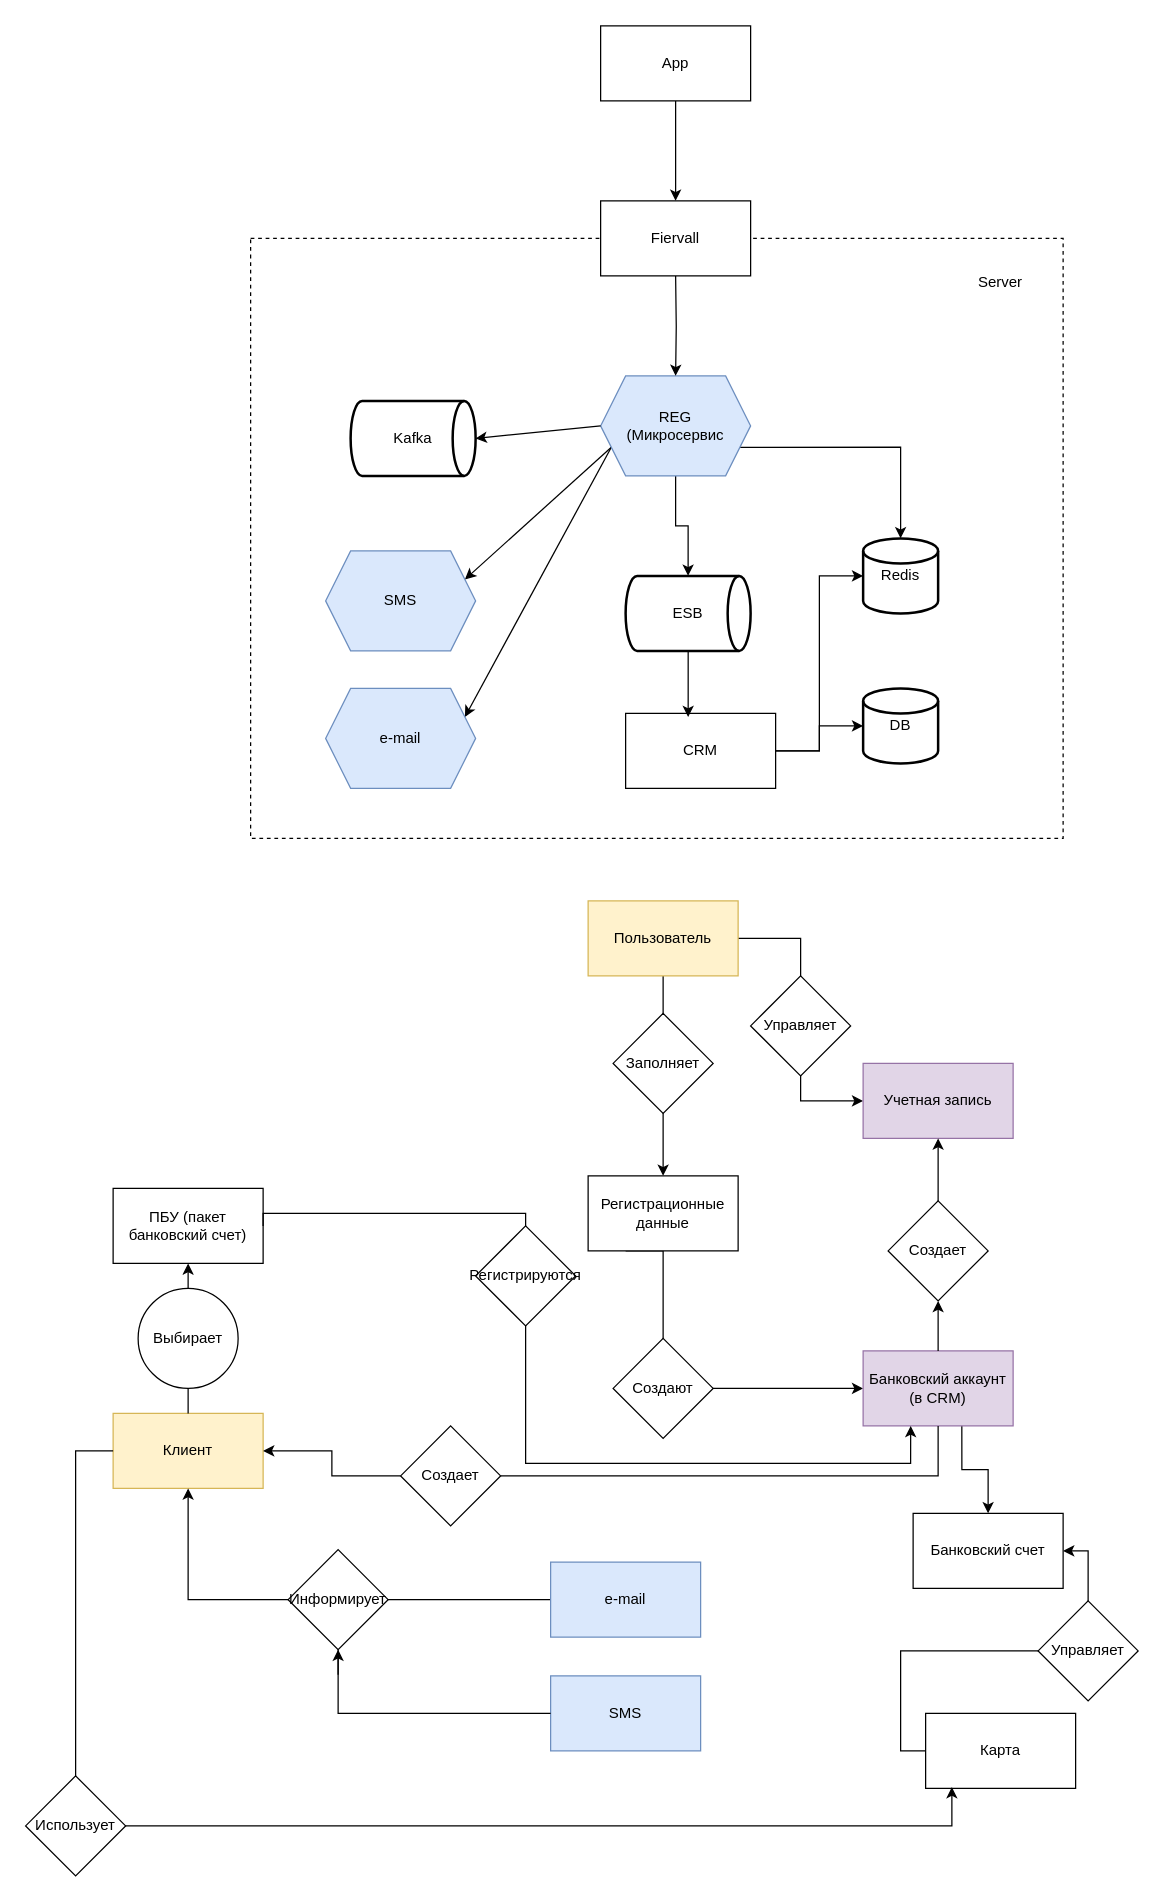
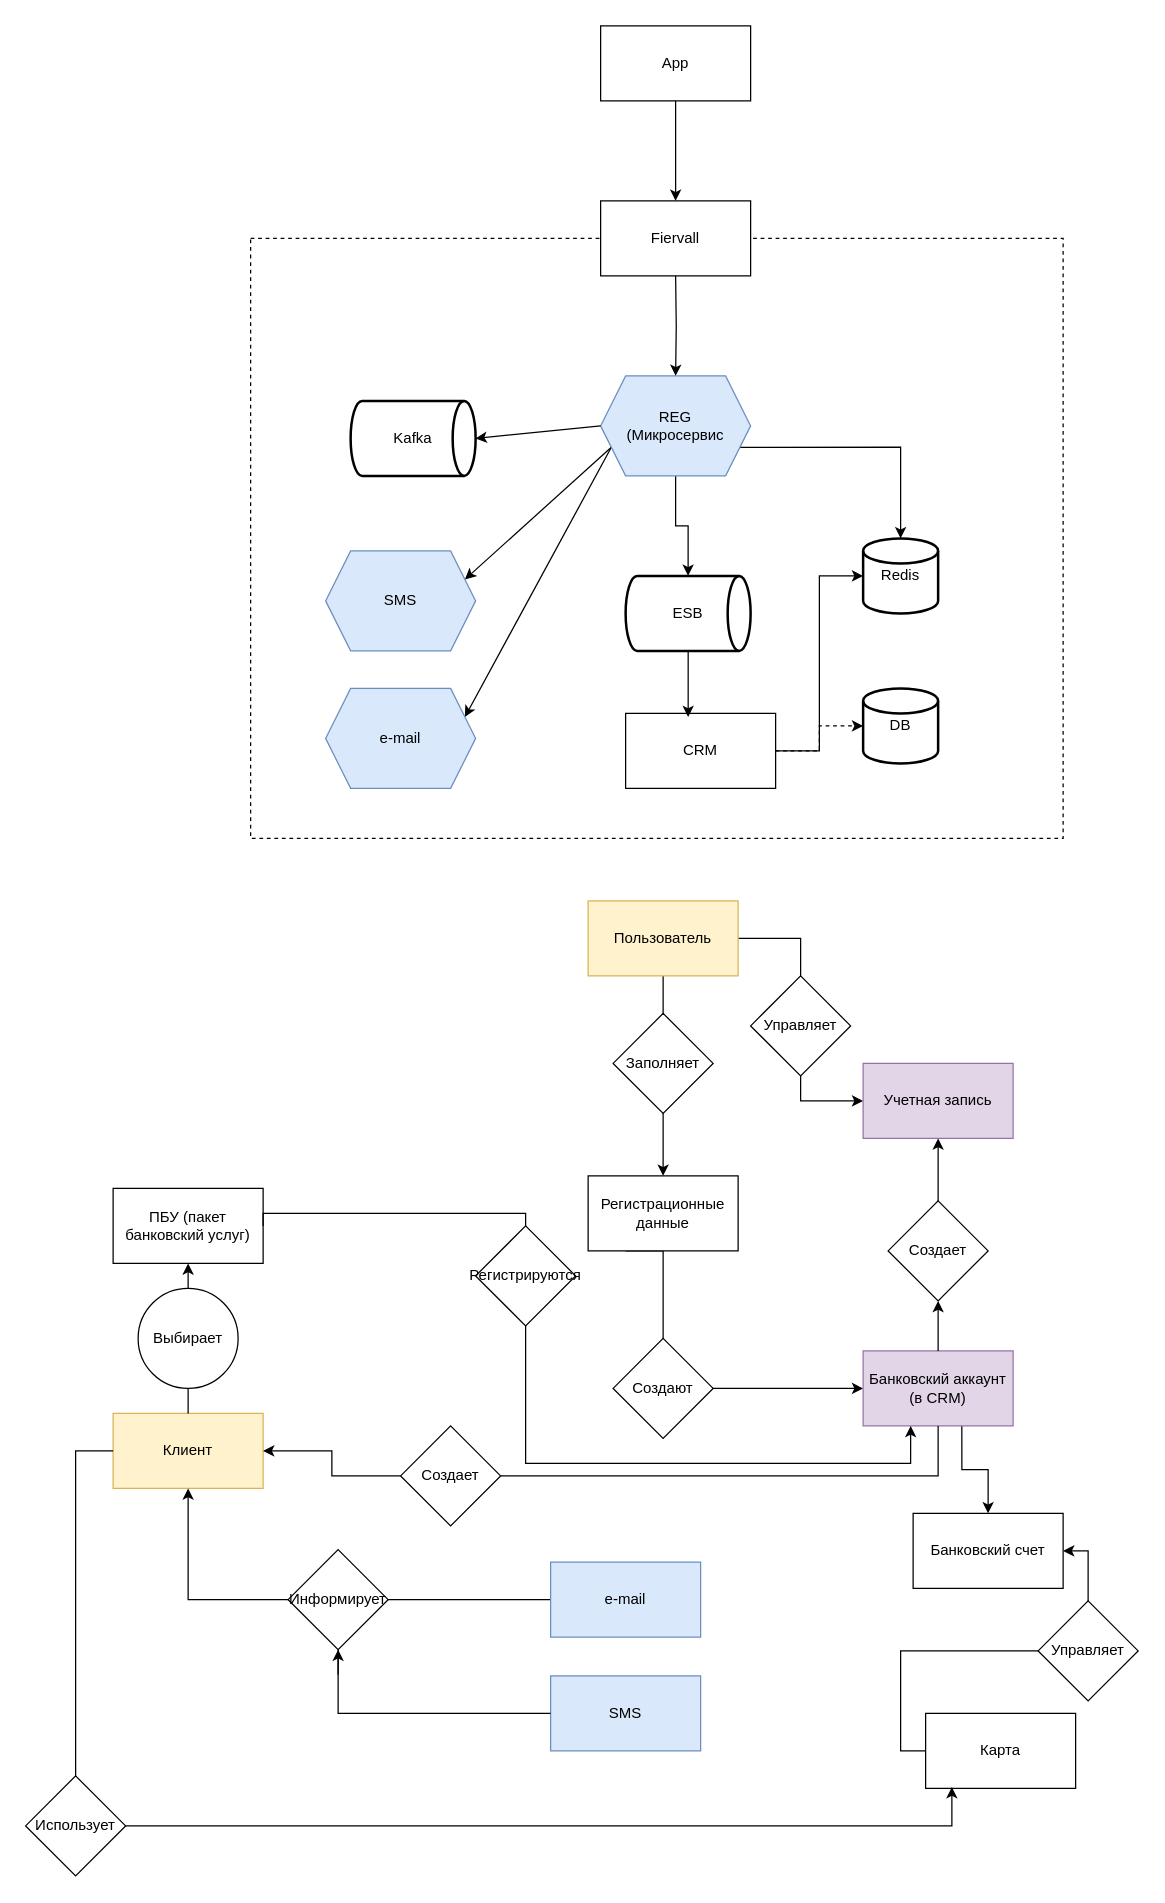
  <mxCell id="0" />
  <mxCell id="1" parent="0" />
  <mxCell id="2" style="edgeStyle=orthogonalEdgeStyle;rounded=0;orthogonalLoop=1;jettySize=auto;html=1;exitX=0.5;exitY=1;exitDx=0;exitDy=0;entryX=0.5;entryY=0;entryDx=0;entryDy=0;" edge="1" parent="1" source="4" target="7"><mxGeometry relative="1" as="geometry" /></mxCell>
  <mxCell id="3" style="edgeStyle=orthogonalEdgeStyle;rounded=0;orthogonalLoop=1;jettySize=auto;html=1;exitX=1;exitY=0.5;exitDx=0;exitDy=0;entryX=0;entryY=0.5;entryDx=0;entryDy=0;endArrow=classic;endFill=1;startArrow=none;startFill=0;" edge="1" parent="1" source="4" target="5"><mxGeometry relative="1" as="geometry"><Array as="points"><mxPoint x="640" y="750" /><mxPoint x="640" y="880" /></Array></mxGeometry></mxCell>
  <mxCell id="4" value="Пользователь" style="rounded=0;whiteSpace=wrap;html=1;fillColor=#fff2cc;strokeColor=#d6b656;" vertex="1" parent="1"><mxGeometry x="470" y="720" width="120" height="60" as="geometry" /></mxCell>
  <mxCell id="5" value="Учетная запись" style="rounded=0;whiteSpace=wrap;html=1;fillColor=#e1d5e7;strokeColor=#9673a6;" vertex="1" parent="1"><mxGeometry x="690" y="850" width="120" height="60" as="geometry" /></mxCell>
  <mxCell id="6" style="edgeStyle=orthogonalEdgeStyle;rounded=0;orthogonalLoop=1;jettySize=auto;html=1;exitX=0.25;exitY=1;exitDx=0;exitDy=0;entryX=0;entryY=0.5;entryDx=0;entryDy=0;" edge="1" parent="1" source="7" target="12"><mxGeometry relative="1" as="geometry"><Array as="points"><mxPoint x="530" y="1000" /><mxPoint x="530" y="1110" /></Array></mxGeometry></mxCell>
  <mxCell id="7" value="Регистрационные данные" style="rounded=0;whiteSpace=wrap;html=1;" vertex="1" parent="1"><mxGeometry x="470" y="940" width="120" height="60" as="geometry" /></mxCell>
  <mxCell id="8" value="Заполняет" style="rhombus;whiteSpace=wrap;html=1;" vertex="1" parent="1"><mxGeometry x="490" y="810" width="80" height="80" as="geometry" /></mxCell>
  <mxCell id="9" value="Создают" style="rhombus;whiteSpace=wrap;html=1;" vertex="1" parent="1"><mxGeometry x="490" y="1070" width="80" height="80" as="geometry" /></mxCell>
  <mxCell id="10" style="edgeStyle=orthogonalEdgeStyle;rounded=0;orthogonalLoop=1;jettySize=auto;html=1;entryX=0.5;entryY=1;entryDx=0;entryDy=0;" edge="1" parent="1" source="25" target="5"><mxGeometry relative="1" as="geometry" /></mxCell>
  <mxCell id="11" style="edgeStyle=orthogonalEdgeStyle;rounded=0;orthogonalLoop=1;jettySize=auto;html=1;exitX=0.658;exitY=0.983;exitDx=0;exitDy=0;exitPerimeter=0;" edge="1" parent="1" source="12" target="15"><mxGeometry relative="1" as="geometry" /></mxCell>
  <mxCell id="12" value="Банковский аккаунт&lt;br&gt;(в CRM)" style="rounded=0;whiteSpace=wrap;html=1;fillColor=#e1d5e7;strokeColor=#9673a6;" vertex="1" parent="1"><mxGeometry x="690" y="1080" width="120" height="60" as="geometry" /></mxCell>
  <mxCell id="13" value="Карта" style="rounded=0;whiteSpace=wrap;html=1;" vertex="1" parent="1"><mxGeometry x="740" y="1370" width="120" height="60" as="geometry" /></mxCell>
  <mxCell id="14" style="edgeStyle=orthogonalEdgeStyle;rounded=0;orthogonalLoop=1;jettySize=auto;html=1;exitX=1;exitY=0.5;exitDx=0;exitDy=0;entryX=0;entryY=0.5;entryDx=0;entryDy=0;startArrow=classic;startFill=1;endArrow=none;endFill=0;" edge="1" parent="1" source="15" target="13"><mxGeometry relative="1" as="geometry" /></mxCell>
  <mxCell id="15" value="Банковский счет" style="rounded=0;whiteSpace=wrap;html=1;" vertex="1" parent="1"><mxGeometry x="730" y="1210" width="120" height="60" as="geometry" /></mxCell>
  <mxCell id="16" style="edgeStyle=orthogonalEdgeStyle;rounded=0;orthogonalLoop=1;jettySize=auto;html=1;exitX=0.5;exitY=0;exitDx=0;exitDy=0;entryX=0.5;entryY=1;entryDx=0;entryDy=0;" edge="1" parent="1" source="37" target="33"><mxGeometry relative="1" as="geometry" /></mxCell>
  <mxCell id="17" value="Клиент" style="rounded=0;whiteSpace=wrap;html=1;fillColor=#fff2cc;strokeColor=#d6b656;" vertex="1" parent="1"><mxGeometry x="90" y="1130" width="120" height="60" as="geometry" /></mxCell>
  <mxCell id="18" style="edgeStyle=orthogonalEdgeStyle;rounded=0;orthogonalLoop=1;jettySize=auto;html=1;exitX=0;exitY=0.5;exitDx=0;exitDy=0;entryX=0.5;entryY=1;entryDx=0;entryDy=0;" edge="1" parent="1" source="19" target="17"><mxGeometry relative="1" as="geometry" /></mxCell>
  <mxCell id="19" value="e-mail" style="rounded=0;whiteSpace=wrap;html=1;fillColor=#dae8fc;strokeColor=#6c8ebf;" vertex="1" parent="1"><mxGeometry x="440" y="1249" width="120" height="60" as="geometry" /></mxCell>
  <mxCell id="20" value="Управляет" style="rhombus;whiteSpace=wrap;html=1;" vertex="1" parent="1"><mxGeometry x="600" y="780" width="80" height="80" as="geometry" /></mxCell>
  <mxCell id="21" value="" style="edgeStyle=orthogonalEdgeStyle;rounded=0;orthogonalLoop=1;jettySize=auto;html=1;startArrow=none;startFill=0;endArrow=none;endFill=0;" edge="1" parent="1" source="12" target="23"><mxGeometry relative="1" as="geometry"><mxPoint x="750" y="1140" as="sourcePoint" /><mxPoint x="360" y="781" as="targetPoint" /><Array as="points"><mxPoint x="750" y="1180" /></Array></mxGeometry></mxCell>
  <mxCell id="22" style="edgeStyle=orthogonalEdgeStyle;rounded=0;orthogonalLoop=1;jettySize=auto;html=1;entryX=1;entryY=0.5;entryDx=0;entryDy=0;" edge="1" parent="1" source="23" target="17"><mxGeometry relative="1" as="geometry" /></mxCell>
  <mxCell id="23" value="Создает" style="rhombus;whiteSpace=wrap;html=1;" vertex="1" parent="1"><mxGeometry x="320" y="1140" width="80" height="80" as="geometry" /></mxCell>
  <mxCell id="24" value="" style="edgeStyle=orthogonalEdgeStyle;rounded=0;orthogonalLoop=1;jettySize=auto;html=1;entryX=0.5;entryY=1;entryDx=0;entryDy=0;" edge="1" parent="1" source="12" target="25"><mxGeometry relative="1" as="geometry"><mxPoint x="750" y="1080" as="sourcePoint" /><mxPoint x="750" y="910" as="targetPoint" /></mxGeometry></mxCell>
  <mxCell id="25" value="Создает" style="rhombus;whiteSpace=wrap;html=1;" vertex="1" parent="1"><mxGeometry x="710" y="960" width="80" height="80" as="geometry" /></mxCell>
  <mxCell id="26" style="edgeStyle=orthogonalEdgeStyle;rounded=0;orthogonalLoop=1;jettySize=auto;html=1;" edge="1" parent="1" source="29"><mxGeometry relative="1" as="geometry"><mxPoint x="270" y="1280" as="targetPoint" /></mxGeometry></mxCell>
  <mxCell id="27" value="SMS" style="rounded=0;whiteSpace=wrap;html=1;fillColor=#dae8fc;strokeColor=#6c8ebf;" vertex="1" parent="1"><mxGeometry x="440" y="1340" width="120" height="60" as="geometry" /></mxCell>
  <mxCell id="28" value="" style="edgeStyle=orthogonalEdgeStyle;rounded=0;orthogonalLoop=1;jettySize=auto;html=1;" edge="1" parent="1" source="27" target="29"><mxGeometry relative="1" as="geometry"><mxPoint x="270" y="1280" as="targetPoint" /><mxPoint x="440" y="1370" as="sourcePoint" /></mxGeometry></mxCell>
  <mxCell id="29" value="Информирует" style="rhombus;whiteSpace=wrap;html=1;" vertex="1" parent="1"><mxGeometry x="230" y="1239" width="80" height="80" as="geometry" /></mxCell>
  <mxCell id="30" style="edgeStyle=orthogonalEdgeStyle;rounded=0;orthogonalLoop=1;jettySize=auto;html=1;entryX=0.175;entryY=0.983;entryDx=0;entryDy=0;entryPerimeter=0;" edge="1" parent="1" source="17" target="13"><mxGeometry relative="1" as="geometry"><Array as="points"><mxPoint x="60" y="1160" /><mxPoint x="60" y="1460" /><mxPoint x="761" y="1460" /></Array></mxGeometry></mxCell>
  <mxCell id="31" value="Управляет" style="rhombus;whiteSpace=wrap;html=1;" vertex="1" parent="1"><mxGeometry x="830" y="1280" width="80" height="80" as="geometry" /></mxCell>
  <mxCell id="32" value="Использует" style="rhombus;whiteSpace=wrap;html=1;" vertex="1" parent="1"><mxGeometry x="20" y="1420" width="80" height="80" as="geometry" /></mxCell>
- <mxCell id="33" value="ПБУ (пакет банковский счет)" style="rounded=0;whiteSpace=wrap;html=1;" vertex="1" parent="1"><mxGeometry x="90" y="950" width="120" height="60" as="geometry" /></mxCell>
+ <mxCell id="33" value="ПБУ (пакет банковский услуг)" style="rounded=0;whiteSpace=wrap;html=1;" vertex="1" parent="1"><mxGeometry x="90" y="950" width="120" height="60" as="geometry" /></mxCell>
  <mxCell id="34" style="edgeStyle=orthogonalEdgeStyle;rounded=0;orthogonalLoop=1;jettySize=auto;html=1;exitX=1;exitY=0.5;exitDx=0;exitDy=0;entryX=0.317;entryY=1;entryDx=0;entryDy=0;entryPerimeter=0;" edge="1" parent="1" source="33" target="12"><mxGeometry relative="1" as="geometry"><Array as="points"><mxPoint x="210" y="970" /><mxPoint x="420" y="970" /><mxPoint x="420" y="1170" /><mxPoint x="728" y="1170" /></Array></mxGeometry></mxCell>
  <mxCell id="35" value="Регистрируются" style="rhombus;whiteSpace=wrap;html=1;" vertex="1" parent="1"><mxGeometry x="380" y="980" width="80" height="80" as="geometry" /></mxCell>
  <mxCell id="36" value="" style="edgeStyle=orthogonalEdgeStyle;rounded=0;orthogonalLoop=1;jettySize=auto;html=1;exitX=0.5;exitY=0;exitDx=0;exitDy=0;entryX=0.5;entryY=1;entryDx=0;entryDy=0;endArrow=none;endFill=0;" edge="1" parent="1" source="17" target="37"><mxGeometry relative="1" as="geometry"><mxPoint x="150" y="1130" as="sourcePoint" /><mxPoint x="150" y="1010" as="targetPoint" /></mxGeometry></mxCell>
  <mxCell id="37" value="Выбирает" style="ellipse;whiteSpace=wrap;html=1;" vertex="1" parent="1"><mxGeometry x="110" y="1030" width="80" height="80" as="geometry" /></mxCell>
  <mxCell id="38" style="edgeStyle=orthogonalEdgeStyle;rounded=0;orthogonalLoop=1;jettySize=auto;html=1;exitX=0.5;exitY=1;exitDx=0;exitDy=0;entryX=0.5;entryY=0;entryDx=0;entryDy=0;" edge="1" parent="1" source="39"><mxGeometry relative="1" as="geometry"><mxPoint x="540" y="160" as="targetPoint" /></mxGeometry></mxCell>
  <mxCell id="39" value="App" style="rounded=0;whiteSpace=wrap;html=1;" vertex="1" parent="1"><mxGeometry x="480" y="20" width="120" height="60" as="geometry" /></mxCell>
  <mxCell id="40" value="ESB" style="strokeWidth=2;html=1;shape=mxgraph.flowchart.direct_data;whiteSpace=wrap;" vertex="1" parent="1"><mxGeometry x="500" y="460" width="100" height="60" as="geometry" /></mxCell>
  <mxCell id="41" value="CRM" style="rounded=0;whiteSpace=wrap;html=1;" vertex="1" parent="1"><mxGeometry x="500" y="570" width="120" height="60" as="geometry" /></mxCell>
  <mxCell id="42" style="edgeStyle=orthogonalEdgeStyle;rounded=0;orthogonalLoop=1;jettySize=auto;html=1;entryX=0.417;entryY=0.05;entryDx=0;entryDy=0;entryPerimeter=0;" edge="1" parent="1" source="40" target="41"><mxGeometry relative="1" as="geometry" /></mxCell>
  <mxCell id="43" value="Redis" style="strokeWidth=2;html=1;shape=mxgraph.flowchart.database;whiteSpace=wrap;" vertex="1" parent="1"><mxGeometry x="690" y="430" width="60" height="60" as="geometry" /></mxCell>
  <mxCell id="44" value="DB" style="strokeWidth=2;html=1;shape=mxgraph.flowchart.database;whiteSpace=wrap;" vertex="1" parent="1"><mxGeometry x="690" y="550" width="60" height="60" as="geometry" /></mxCell>
  <mxCell id="45" style="edgeStyle=orthogonalEdgeStyle;rounded=0;orthogonalLoop=1;jettySize=auto;html=1;exitX=1;exitY=0.5;exitDx=0;exitDy=0;entryX=0;entryY=0.5;entryDx=0;entryDy=0;entryPerimeter=0;" edge="1" parent="1" source="41" target="43"><mxGeometry relative="1" as="geometry" /></mxCell>
- <mxCell id="46" style="edgeStyle=orthogonalEdgeStyle;rounded=0;orthogonalLoop=1;jettySize=auto;html=1;entryX=0;entryY=0.5;entryDx=0;entryDy=0;entryPerimeter=0;" edge="1" parent="1" source="41" target="44"><mxGeometry relative="1" as="geometry" /></mxCell>
+ <mxCell id="46" style="edgeStyle=orthogonalEdgeStyle;rounded=0;orthogonalLoop=1;jettySize=auto;html=1;entryX=0;entryY=0.5;entryDx=0;entryDy=0;entryPerimeter=0;dashed=1;" edge="1" parent="1" source="41" target="44"><mxGeometry relative="1" as="geometry" /></mxCell>
  <mxCell id="47" style="edgeStyle=orthogonalEdgeStyle;rounded=0;orthogonalLoop=1;jettySize=auto;html=1;exitX=1;exitY=0.75;exitDx=0;exitDy=0;" edge="1" parent="1" source="51" target="43"><mxGeometry relative="1" as="geometry" /></mxCell>
  <mxCell id="48" style="rounded=0;orthogonalLoop=1;jettySize=auto;html=1;exitX=0;exitY=0.75;exitDx=0;exitDy=0;entryX=1;entryY=0.25;entryDx=0;entryDy=0;" edge="1" parent="1" source="51" target="55"><mxGeometry relative="1" as="geometry" /></mxCell>
  <mxCell id="49" style="rounded=0;orthogonalLoop=1;jettySize=auto;html=1;entryX=1;entryY=0.25;entryDx=0;entryDy=0;exitX=0;exitY=0.75;exitDx=0;exitDy=0;" edge="1" parent="1" source="51" target="56"><mxGeometry relative="1" as="geometry" /></mxCell>
  <mxCell id="50" style="edgeStyle=orthogonalEdgeStyle;rounded=0;orthogonalLoop=1;jettySize=auto;html=1;" edge="1" parent="1" source="51" target="40"><mxGeometry relative="1" as="geometry" /></mxCell>
  <mxCell id="51" value="REG&lt;br&gt;(Микросервис" style="shape=hexagon;perimeter=hexagonPerimeter2;whiteSpace=wrap;html=1;fixedSize=1;fillColor=#dae8fc;strokeColor=#6c8ebf;" vertex="1" parent="1"><mxGeometry x="480" y="300" width="120" height="80" as="geometry" /></mxCell>
  <mxCell id="52" style="edgeStyle=orthogonalEdgeStyle;rounded=0;orthogonalLoop=1;jettySize=auto;html=1;exitX=0.5;exitY=1;exitDx=0;exitDy=0;entryX=0.5;entryY=0;entryDx=0;entryDy=0;" edge="1" parent="1" target="51"><mxGeometry relative="1" as="geometry"><mxPoint x="540" y="220" as="sourcePoint" /></mxGeometry></mxCell>
  <mxCell id="53" value="Kafka" style="strokeWidth=2;html=1;shape=mxgraph.flowchart.direct_data;whiteSpace=wrap;" vertex="1" parent="1"><mxGeometry x="280" y="320" width="100" height="60" as="geometry" /></mxCell>
  <mxCell id="54" style="rounded=0;orthogonalLoop=1;jettySize=auto;html=1;exitX=0;exitY=0.5;exitDx=0;exitDy=0;entryX=1;entryY=0.5;entryDx=0;entryDy=0;entryPerimeter=0;" edge="1" parent="1" source="51" target="53"><mxGeometry relative="1" as="geometry" /></mxCell>
  <mxCell id="55" value="SMS" style="shape=hexagon;perimeter=hexagonPerimeter2;whiteSpace=wrap;html=1;fixedSize=1;fillColor=#dae8fc;strokeColor=#6c8ebf;" vertex="1" parent="1"><mxGeometry x="260" y="440" width="120" height="80" as="geometry" /></mxCell>
  <mxCell id="56" value="e-mail" style="shape=hexagon;perimeter=hexagonPerimeter2;whiteSpace=wrap;html=1;fixedSize=1;fillColor=#dae8fc;strokeColor=#6c8ebf;" vertex="1" parent="1"><mxGeometry x="260" y="550" width="120" height="80" as="geometry" /></mxCell>
- <mxCell id="57" value="Server" style="text;html=1;align=center;verticalAlign=middle;whiteSpace=wrap;rounded=0;" vertex="1" parent="1"><mxGeometry x="770" y="210" width="60" height="30" as="geometry" /></mxCell>
  <mxCell id="58" value="" style="rounded=0;whiteSpace=wrap;html=1;fillColor=none;dashed=1;" vertex="1" parent="1"><mxGeometry x="200" y="190" width="650" height="480" as="geometry" /></mxCell>
  <mxCell id="59" value="Fiervall" style="rounded=0;whiteSpace=wrap;html=1;" vertex="1" parent="1"><mxGeometry x="480" y="160" width="120" height="60" as="geometry" /></mxCell>
